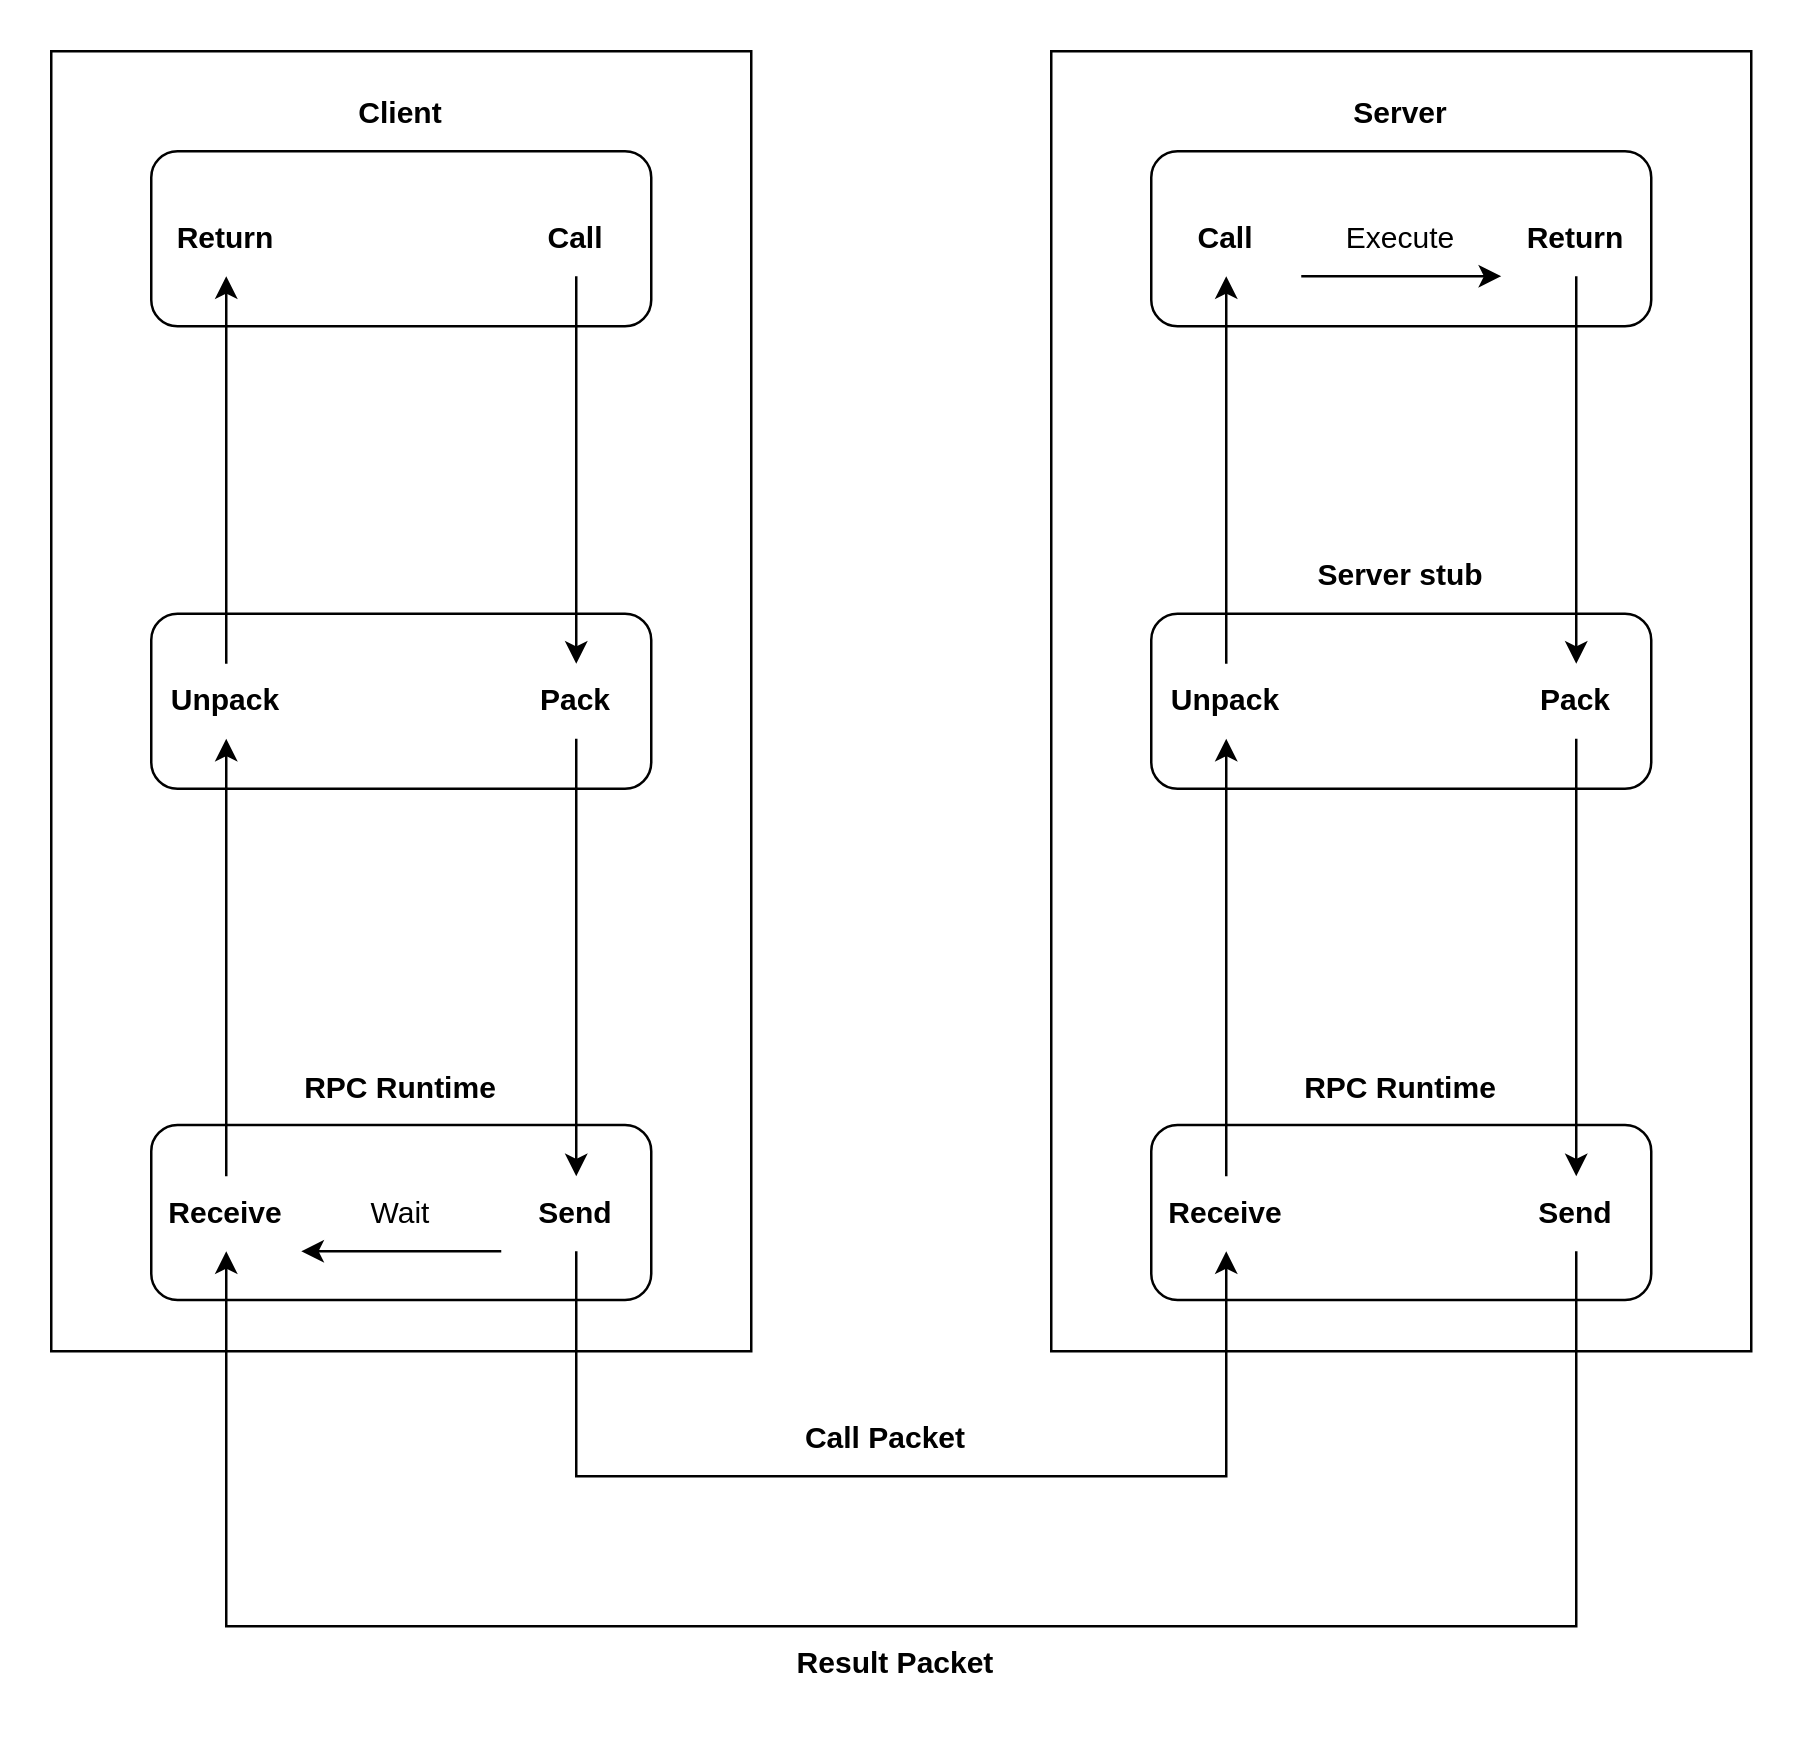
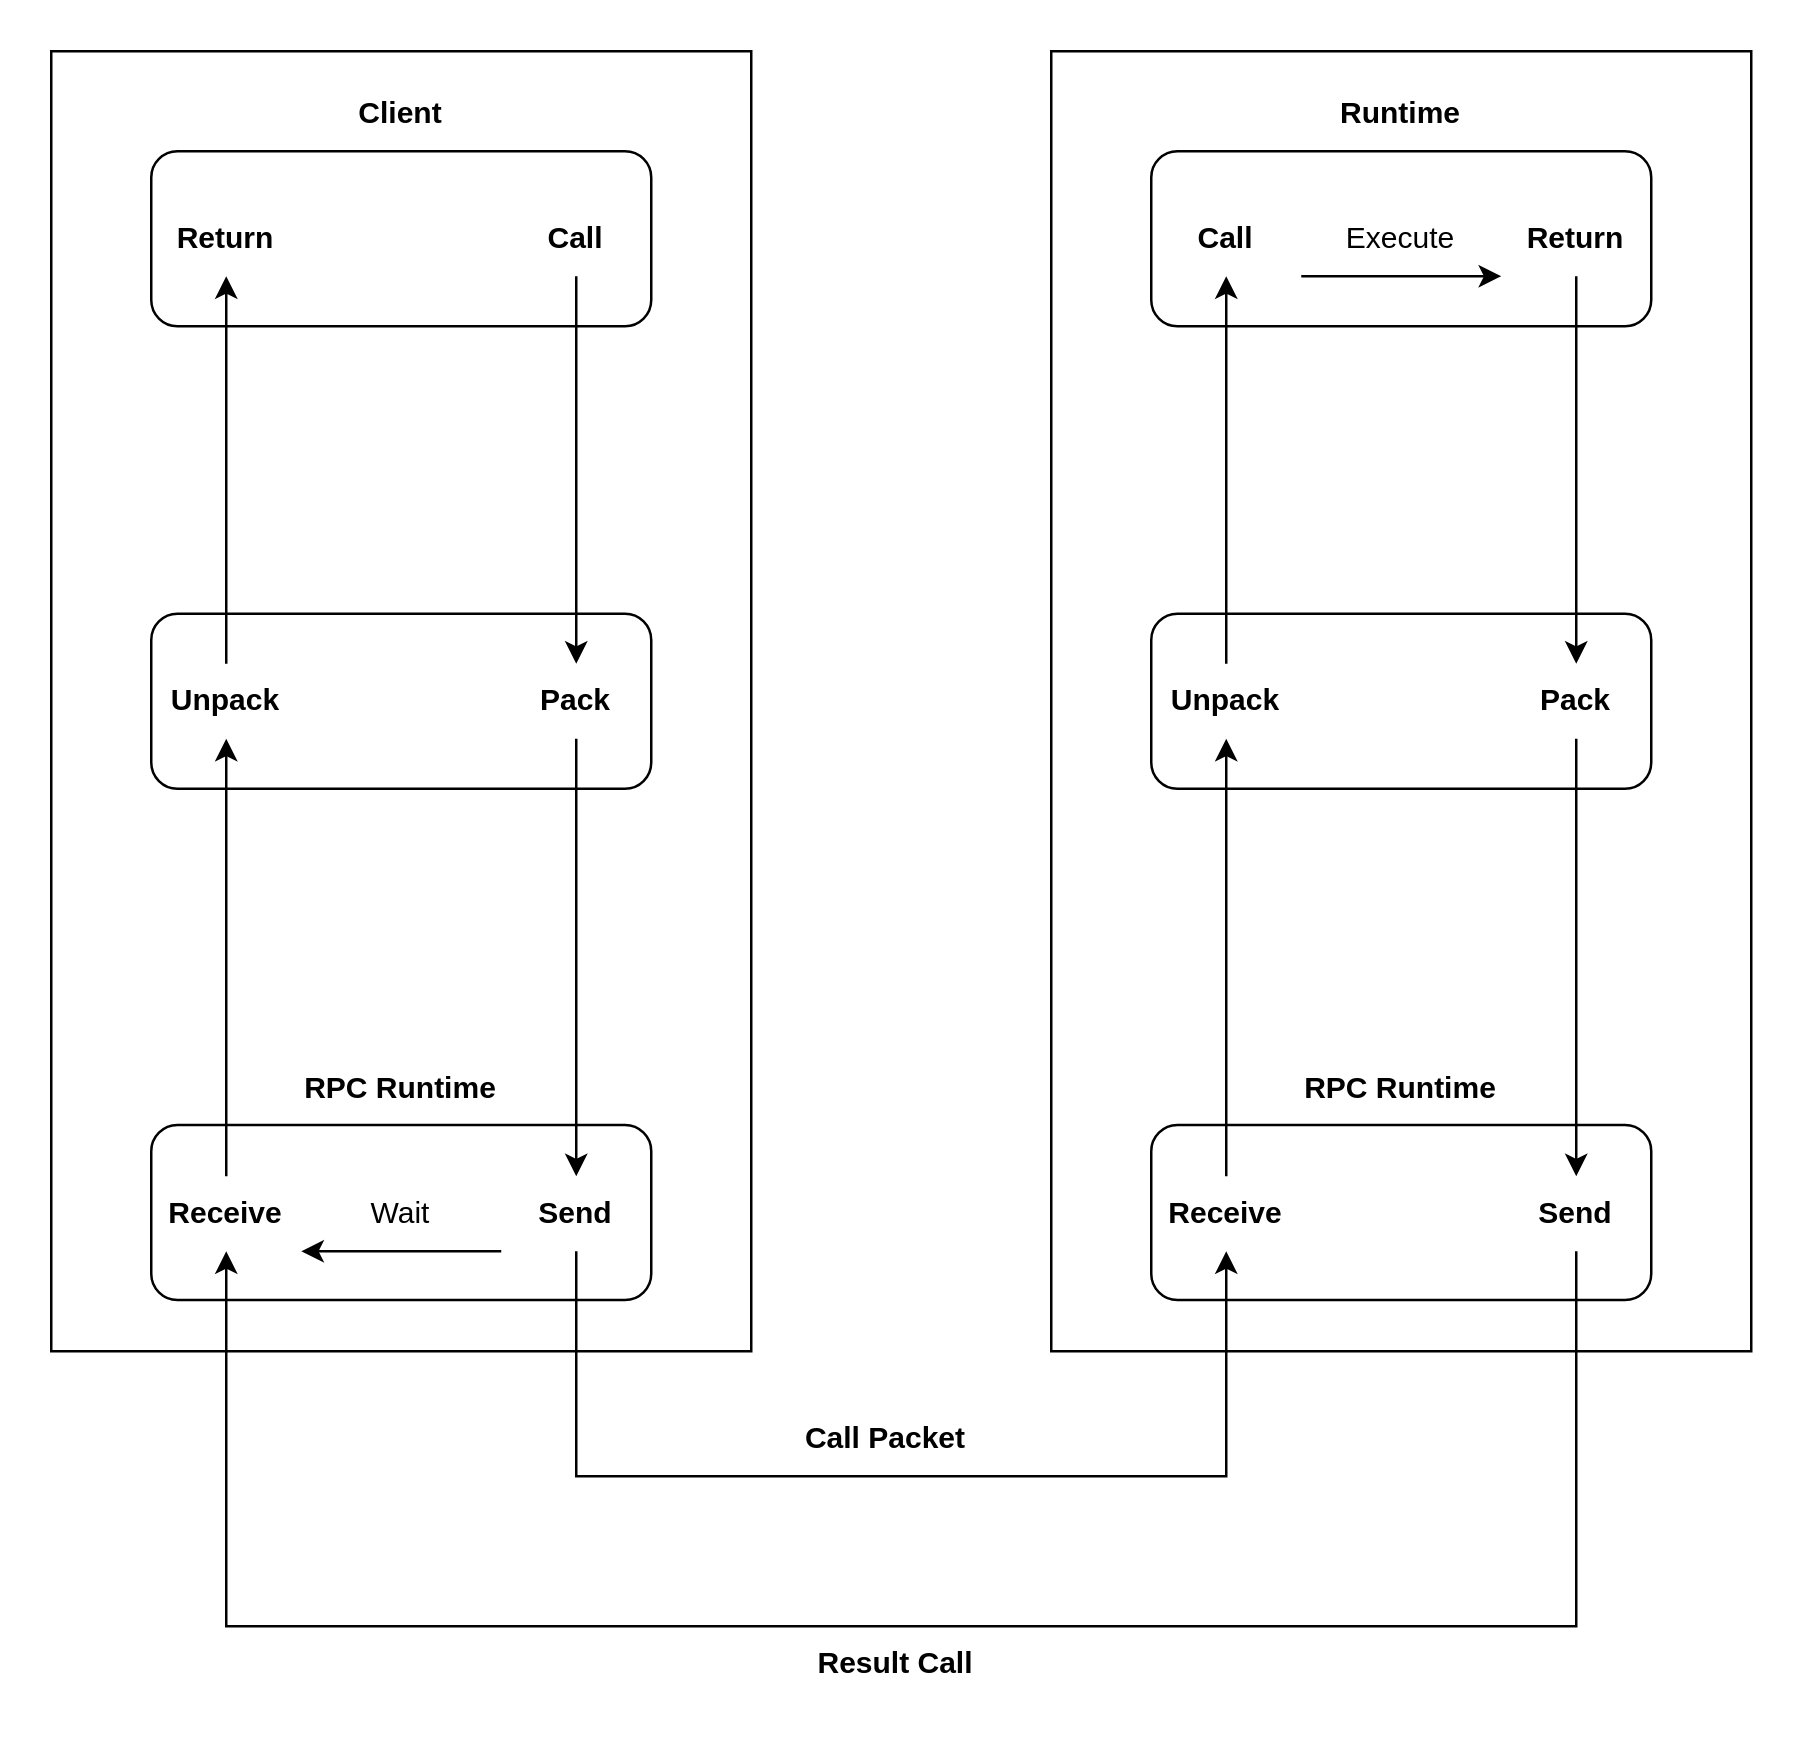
  <mxCell id="0" />
  <mxCell id="1" parent="0" />
  <mxCell id="2" value="" style="rounded=0;whiteSpace=wrap;html=1;" vertex="1" parent="1"><mxGeometry x="20" y="20" width="280" height="520" as="geometry" /></mxCell>
  <mxCell id="3" value="" style="rounded=0;whiteSpace=wrap;html=1;" vertex="1" parent="1"><mxGeometry x="420" y="20" width="280" height="520" as="geometry" /></mxCell>
  <mxCell id="4" value="" style="rounded=1;whiteSpace=wrap;html=1;" vertex="1" parent="1"><mxGeometry x="60" y="60" width="200" height="70" as="geometry" /></mxCell>
  <mxCell id="5" value="Client" style="text;html=1;strokeColor=none;fillColor=none;align=center;verticalAlign=middle;whiteSpace=wrap;rounded=0;fontStyle=1" vertex="1" parent="1"><mxGeometry x="130" y="30" width="60" height="30" as="geometry" /></mxCell>
  <mxCell id="6" value="Return" style="text;html=1;strokeColor=none;fillColor=none;align=center;verticalAlign=middle;whiteSpace=wrap;rounded=0;fontStyle=1" vertex="1" parent="1"><mxGeometry x="60" y="80" width="60" height="30" as="geometry" /></mxCell>
  <mxCell id="7" value="Call" style="text;html=1;strokeColor=none;fillColor=none;align=center;verticalAlign=middle;whiteSpace=wrap;rounded=0;fontStyle=1" vertex="1" parent="1"><mxGeometry x="200" y="80" width="60" height="30" as="geometry" /></mxCell>
  <mxCell id="8" value="" style="rounded=1;whiteSpace=wrap;html=1;" vertex="1" parent="1"><mxGeometry x="60" y="245" width="200" height="70" as="geometry" /></mxCell>
  <mxCell id="9" value="" style="rounded=1;whiteSpace=wrap;html=1;" vertex="1" parent="1"><mxGeometry x="60" y="449.5" width="200" height="70" as="geometry" /></mxCell>
  <mxCell id="10" value="" style="rounded=1;whiteSpace=wrap;html=1;" vertex="1" parent="1"><mxGeometry x="460" y="60" width="200" height="70" as="geometry" /></mxCell>
  <mxCell id="11" value="" style="rounded=1;whiteSpace=wrap;html=1;" vertex="1" parent="1"><mxGeometry x="460" y="245" width="200" height="70" as="geometry" /></mxCell>
  <mxCell id="12" value="" style="rounded=1;whiteSpace=wrap;html=1;" vertex="1" parent="1"><mxGeometry x="460" y="449.5" width="200" height="70" as="geometry" /></mxCell>
  <mxCell id="13" value="Unpack" style="text;html=1;strokeColor=none;fillColor=none;align=center;verticalAlign=middle;whiteSpace=wrap;rounded=0;fontStyle=1" vertex="1" parent="1"><mxGeometry x="60" y="265" width="60" height="30" as="geometry" /></mxCell>
  <mxCell id="14" value="Pack" style="text;html=1;strokeColor=none;fillColor=none;align=center;verticalAlign=middle;whiteSpace=wrap;rounded=0;fontStyle=1" vertex="1" parent="1"><mxGeometry x="200" y="265" width="60" height="30" as="geometry" /></mxCell>
  <mxCell id="15" value="Receive" style="text;html=1;strokeColor=none;fillColor=none;align=center;verticalAlign=middle;whiteSpace=wrap;rounded=0;fontStyle=1" vertex="1" parent="1"><mxGeometry x="60" y="470" width="60" height="30" as="geometry" /></mxCell>
  <mxCell id="16" value="Send" style="text;html=1;strokeColor=none;fillColor=none;align=center;verticalAlign=middle;whiteSpace=wrap;rounded=0;fontStyle=1" vertex="1" parent="1"><mxGeometry x="200" y="470" width="60" height="30" as="geometry" /></mxCell>
  <mxCell id="17" value="Receive" style="text;html=1;strokeColor=none;fillColor=none;align=center;verticalAlign=middle;whiteSpace=wrap;rounded=0;fontStyle=1" vertex="1" parent="1"><mxGeometry x="460" y="470" width="60" height="30" as="geometry" /></mxCell>
  <mxCell id="18" value="Send" style="text;html=1;strokeColor=none;fillColor=none;align=center;verticalAlign=middle;whiteSpace=wrap;rounded=0;fontStyle=1" vertex="1" parent="1"><mxGeometry x="600" y="470" width="60" height="30" as="geometry" /></mxCell>
  <mxCell id="19" value="Unpack" style="text;html=1;strokeColor=none;fillColor=none;align=center;verticalAlign=middle;whiteSpace=wrap;rounded=0;fontStyle=1" vertex="1" parent="1"><mxGeometry x="460" y="265" width="60" height="30" as="geometry" /></mxCell>
  <mxCell id="20" value="Pack" style="text;html=1;strokeColor=none;fillColor=none;align=center;verticalAlign=middle;whiteSpace=wrap;rounded=0;fontStyle=1" vertex="1" parent="1"><mxGeometry x="600" y="265" width="60" height="30" as="geometry" /></mxCell>
  <mxCell id="21" value="Call" style="text;html=1;strokeColor=none;fillColor=none;align=center;verticalAlign=middle;whiteSpace=wrap;rounded=0;fontStyle=1" vertex="1" parent="1"><mxGeometry x="460" y="80" width="60" height="30" as="geometry" /></mxCell>
  <mxCell id="22" value="Return" style="text;html=1;strokeColor=none;fillColor=none;align=center;verticalAlign=middle;whiteSpace=wrap;rounded=0;fontStyle=1" vertex="1" parent="1"><mxGeometry x="600" y="80" width="60" height="30" as="geometry" /></mxCell>
  <mxCell id="23" value="RPC Runtime" style="text;html=1;strokeColor=none;fillColor=none;align=center;verticalAlign=middle;whiteSpace=wrap;rounded=0;fontStyle=1" vertex="1" parent="1"><mxGeometry x="120" y="419.5" width="80" height="30" as="geometry" /></mxCell>
- <mxCell id="24" value="Server" style="text;html=1;strokeColor=none;fillColor=none;align=center;verticalAlign=middle;whiteSpace=wrap;rounded=0;fontStyle=1" vertex="1" parent="1"><mxGeometry x="530" y="30" width="60" height="30" as="geometry" /></mxCell>
- <mxCell id="25" value="Server stub" style="text;html=1;strokeColor=none;fillColor=none;align=center;verticalAlign=middle;whiteSpace=wrap;rounded=0;fontStyle=1" vertex="1" parent="1"><mxGeometry x="525" y="215" width="70" height="30" as="geometry" /></mxCell>
+ <mxCell id="24" value="Runtime" style="text;html=1;strokeColor=none;fillColor=none;align=center;verticalAlign=middle;whiteSpace=wrap;rounded=0;fontStyle=1" vertex="1" parent="1"><mxGeometry x="530" y="30" width="60" height="30" as="geometry" /></mxCell>
  <mxCell id="26" value="RPC Runtime" style="text;html=1;strokeColor=none;fillColor=none;align=center;verticalAlign=middle;whiteSpace=wrap;rounded=0;fontStyle=1" vertex="1" parent="1"><mxGeometry x="520" y="419.5" width="80" height="30" as="geometry" /></mxCell>
  <mxCell id="27" value="" style="endArrow=classic;html=1;rounded=0;entryX=0.5;entryY=1;entryDx=0;entryDy=0;exitX=0.5;exitY=0;exitDx=0;exitDy=0;" edge="1" parent="1" source="13" target="6"><mxGeometry width="50" height="50" relative="1" as="geometry"><mxPoint x="330" y="540" as="sourcePoint" /><mxPoint x="380" y="490" as="targetPoint" /></mxGeometry></mxCell>
  <mxCell id="28" value="" style="endArrow=classic;html=1;rounded=0;entryX=0.5;entryY=1;entryDx=0;entryDy=0;" edge="1" parent="1" source="15" target="13"><mxGeometry width="50" height="50" relative="1" as="geometry"><mxPoint x="330" y="540" as="sourcePoint" /><mxPoint x="380" y="490" as="targetPoint" /></mxGeometry></mxCell>
  <mxCell id="29" value="" style="endArrow=classic;html=1;rounded=0;exitX=0.5;exitY=1;exitDx=0;exitDy=0;entryX=0.5;entryY=0;entryDx=0;entryDy=0;" edge="1" parent="1" source="7" target="14"><mxGeometry width="50" height="50" relative="1" as="geometry"><mxPoint x="330" y="540" as="sourcePoint" /><mxPoint x="380" y="490" as="targetPoint" /></mxGeometry></mxCell>
  <mxCell id="30" value="" style="endArrow=classic;html=1;rounded=0;exitX=0.5;exitY=1;exitDx=0;exitDy=0;" edge="1" parent="1" source="14" target="16"><mxGeometry width="50" height="50" relative="1" as="geometry"><mxPoint x="330" y="540" as="sourcePoint" /><mxPoint x="380" y="490" as="targetPoint" /></mxGeometry></mxCell>
  <mxCell id="31" value="" style="endArrow=classic;html=1;rounded=0;entryX=0.5;entryY=1;entryDx=0;entryDy=0;exitX=0.5;exitY=0;exitDx=0;exitDy=0;" edge="1" parent="1" source="19" target="21"><mxGeometry width="50" height="50" relative="1" as="geometry"><mxPoint x="330" y="540" as="sourcePoint" /><mxPoint x="380" y="490" as="targetPoint" /></mxGeometry></mxCell>
  <mxCell id="32" value="" style="endArrow=classic;html=1;rounded=0;entryX=0.5;entryY=1;entryDx=0;entryDy=0;" edge="1" parent="1" source="17" target="19"><mxGeometry width="50" height="50" relative="1" as="geometry"><mxPoint x="330" y="540" as="sourcePoint" /><mxPoint x="380" y="490" as="targetPoint" /></mxGeometry></mxCell>
  <mxCell id="33" value="" style="endArrow=classic;html=1;rounded=0;exitX=0.5;exitY=1;exitDx=0;exitDy=0;" edge="1" parent="1" source="22" target="20"><mxGeometry width="50" height="50" relative="1" as="geometry"><mxPoint x="330" y="540" as="sourcePoint" /><mxPoint x="380" y="490" as="targetPoint" /></mxGeometry></mxCell>
  <mxCell id="34" value="" style="endArrow=classic;html=1;rounded=0;exitX=0.5;exitY=1;exitDx=0;exitDy=0;entryX=0.5;entryY=0;entryDx=0;entryDy=0;" edge="1" parent="1" source="20" target="18"><mxGeometry width="50" height="50" relative="1" as="geometry"><mxPoint x="330" y="540" as="sourcePoint" /><mxPoint x="380" y="490" as="targetPoint" /></mxGeometry></mxCell>
  <mxCell id="35" value="" style="endArrow=classic;html=1;rounded=0;exitX=0.5;exitY=1;exitDx=0;exitDy=0;entryX=0.5;entryY=1;entryDx=0;entryDy=0;" edge="1" parent="1" source="16" target="17"><mxGeometry width="50" height="50" relative="1" as="geometry"><mxPoint x="330" y="540" as="sourcePoint" /><mxPoint x="380" y="490" as="targetPoint" /><Array as="points"><mxPoint x="230" y="590" /><mxPoint x="490" y="590" /></Array></mxGeometry></mxCell>
  <mxCell id="36" value="" style="endArrow=classic;html=1;rounded=0;exitX=0.5;exitY=1;exitDx=0;exitDy=0;entryX=0.5;entryY=1;entryDx=0;entryDy=0;" edge="1" parent="1" source="18" target="15"><mxGeometry width="50" height="50" relative="1" as="geometry"><mxPoint x="330" y="540" as="sourcePoint" /><mxPoint x="380" y="490" as="targetPoint" /><Array as="points"><mxPoint x="630" y="650" /><mxPoint x="90" y="650" /></Array></mxGeometry></mxCell>
  <mxCell id="37" value="Call Packet" style="text;html=1;strokeColor=none;fillColor=none;align=center;verticalAlign=middle;whiteSpace=wrap;rounded=0;fontStyle=1" vertex="1" parent="1"><mxGeometry x="316" y="560" width="76" height="30" as="geometry" /></mxCell>
- <mxCell id="38" value="Result Packet" style="text;html=1;strokeColor=none;fillColor=none;align=center;verticalAlign=middle;whiteSpace=wrap;rounded=0;fontStyle=1" vertex="1" parent="1"><mxGeometry x="316" y="650" width="84" height="30" as="geometry" /></mxCell>
+ <mxCell id="38" value="Result Call" style="text;html=1;strokeColor=none;fillColor=none;align=center;verticalAlign=middle;whiteSpace=wrap;rounded=0;fontStyle=1" vertex="1" parent="1"><mxGeometry x="316" y="650" width="84" height="30" as="geometry" /></mxCell>
  <mxCell id="39" value="" style="endArrow=classic;html=1;rounded=0;exitX=0;exitY=1;exitDx=0;exitDy=0;entryX=1;entryY=1;entryDx=0;entryDy=0;" edge="1" parent="1" source="16" target="15"><mxGeometry width="50" height="50" relative="1" as="geometry"><mxPoint x="330" y="530" as="sourcePoint" /><mxPoint x="380" y="480" as="targetPoint" /></mxGeometry></mxCell>
  <mxCell id="40" value="Wait" style="text;html=1;strokeColor=none;fillColor=none;align=center;verticalAlign=middle;whiteSpace=wrap;rounded=0;" vertex="1" parent="1"><mxGeometry x="130" y="470" width="60" height="30" as="geometry" /></mxCell>
  <mxCell id="41" value="" style="endArrow=classic;html=1;rounded=0;exitX=1;exitY=1;exitDx=0;exitDy=0;entryX=0;entryY=1;entryDx=0;entryDy=0;" edge="1" parent="1" source="21" target="22"><mxGeometry width="50" height="50" relative="1" as="geometry"><mxPoint x="330" y="530" as="sourcePoint" /><mxPoint x="380" y="480" as="targetPoint" /></mxGeometry></mxCell>
  <mxCell id="42" value="Execute" style="text;html=1;strokeColor=none;fillColor=none;align=center;verticalAlign=middle;whiteSpace=wrap;rounded=0;" vertex="1" parent="1"><mxGeometry x="530" y="80" width="60" height="30" as="geometry" /></mxCell>
